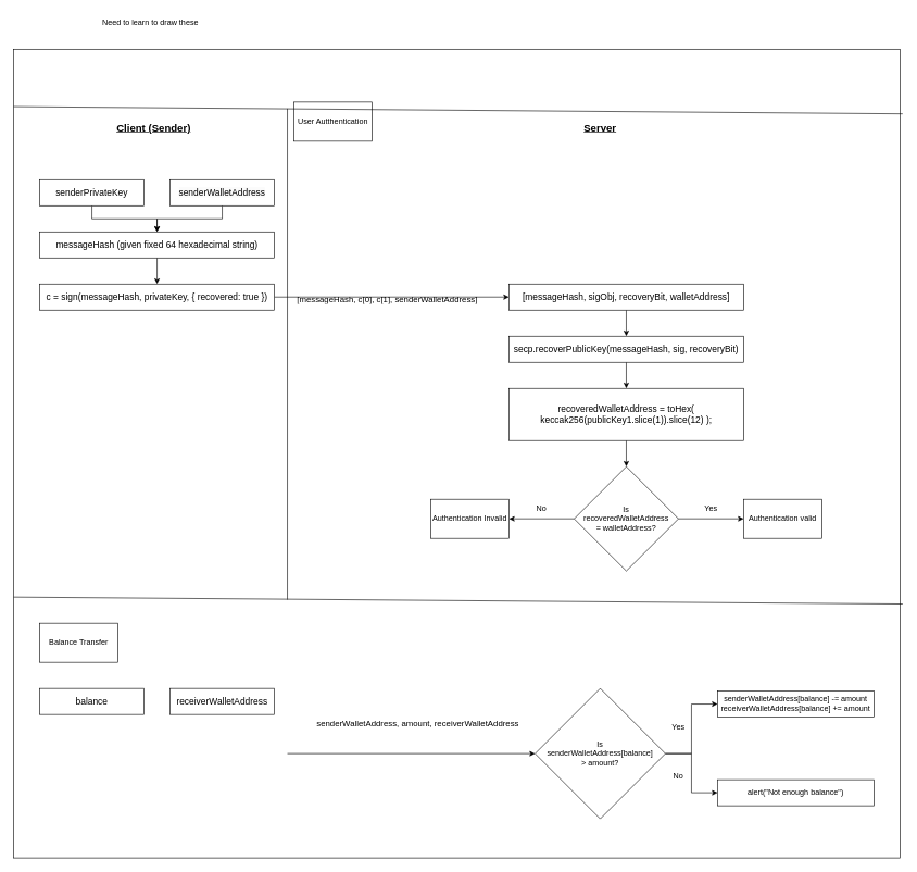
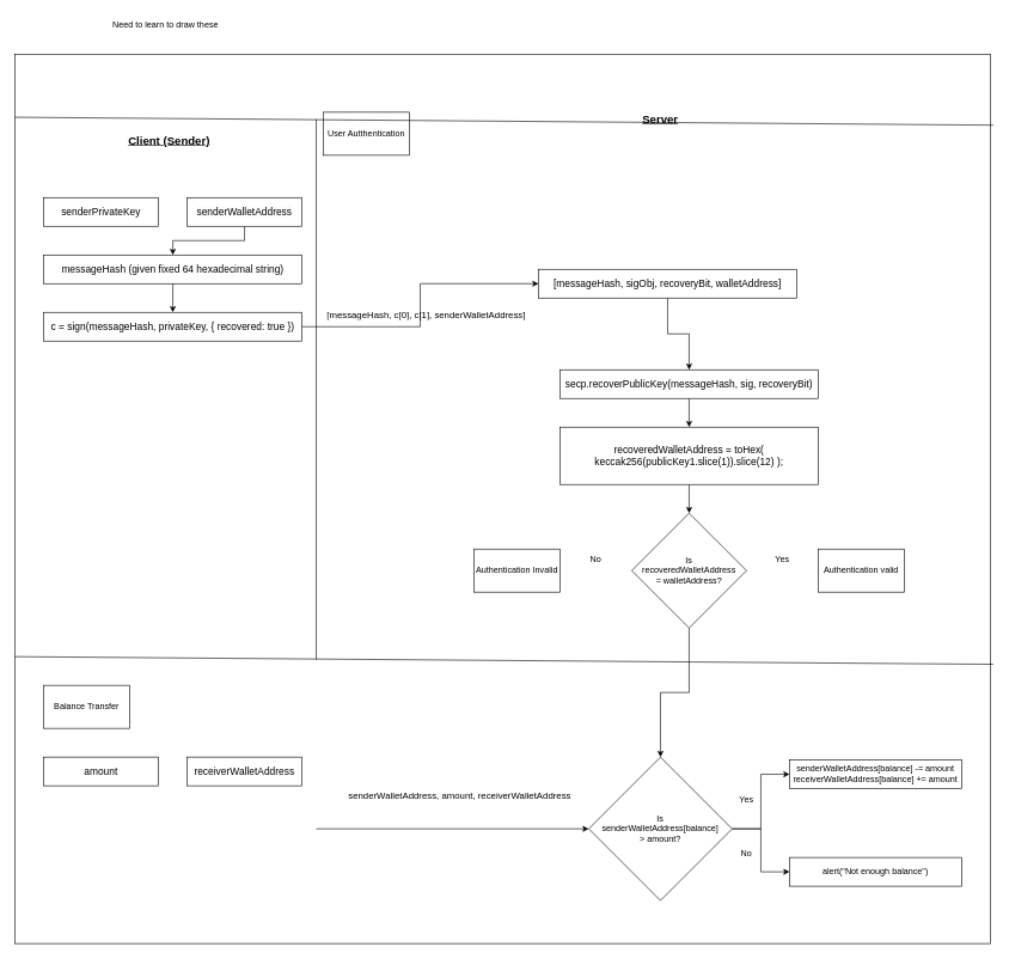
  <mxCell id="0" />
  <mxCell id="1" parent="0" />
  <mxCell id="2" value="" style="rounded=0;whiteSpace=wrap;html=1;strokeColor=default;fontFamily=Helvetica;fontSize=12;fontColor=default;fillColor=default;" vertex="1" parent="1"><mxGeometry x="20" y="75" width="1360" height="1240" as="geometry" /></mxCell>
- <mxCell id="3" value="" style="edgeStyle=orthogonalEdgeStyle;rounded=0;orthogonalLoop=1;jettySize=auto;html=1;fontSize=14;" edge="1" parent="1" source="4" target="9"><mxGeometry relative="1" as="geometry" /></mxCell>
  <mxCell id="4" value="senderPrivateKey" style="rounded=0;whiteSpace=wrap;html=1;fontSize=14;" vertex="1" parent="1"><mxGeometry y="275" width="160" height="40" as="geometry" x="60" /></mxCell>
  <mxCell id="5" value="&lt;font style=&quot;font-size: 16px;&quot;&gt;&lt;u style=&quot;font-size: 16px;&quot;&gt;&lt;b style=&quot;font-size: 16px;&quot;&gt;Client (Sender)&lt;/b&gt;&lt;/u&gt;&lt;/font&gt;" style="text;html=1;strokeColor=none;fillColor=none;align=center;verticalAlign=middle;whiteSpace=wrap;rounded=0;fontSize=16;" vertex="1" parent="1"><mxGeometry x="160" width="150" height="80" as="geometry" y="155" /></mxCell>
  <mxCell id="6" value="" style="edgeStyle=orthogonalEdgeStyle;rounded=0;orthogonalLoop=1;jettySize=auto;html=1;fontSize=14;" edge="1" parent="1" source="7" target="9"><mxGeometry relative="1" as="geometry" /></mxCell>
  <mxCell id="7" value="&lt;span style=&quot;color: rgb(0, 0, 0); font-family: Helvetica; font-size: 14px; font-style: normal; font-variant-ligatures: normal; font-variant-caps: normal; font-weight: 400; letter-spacing: normal; orphans: 2; text-align: center; text-indent: 0px; text-transform: none; widows: 2; word-spacing: 0px; -webkit-text-stroke-width: 0px; background-color: rgb(251, 251, 251); text-decoration-thickness: initial; text-decoration-style: initial; text-decoration-color: initial; float: none; display: inline !important;&quot;&gt;senderWalletAddress&lt;/span&gt;" style="rounded=0;whiteSpace=wrap;html=1;fontSize=14;" vertex="1" parent="1"><mxGeometry x="260" y="275" width="160" height="40" as="geometry" /></mxCell>
  <mxCell id="8" value="" style="edgeStyle=orthogonalEdgeStyle;rounded=0;orthogonalLoop=1;jettySize=auto;html=1;fontSize=14;" edge="1" parent="1" source="9" target="11"><mxGeometry relative="1" as="geometry" /></mxCell>
  <mxCell id="9" value="messageHash (given fixed 64 hexadecimal string)" style="rounded=0;whiteSpace=wrap;html=1;fontSize=14;" vertex="1" parent="1"><mxGeometry y="355" width="360" height="40" as="geometry" x="60" /></mxCell>
  <mxCell id="10" value="" style="edgeStyle=orthogonalEdgeStyle;rounded=0;orthogonalLoop=1;jettySize=auto;html=1;entryX=0;entryY=0.5;entryDx=0;entryDy=0;" edge="1" parent="1" source="11" target="15"><mxGeometry relative="1" as="geometry" /></mxCell>
  <mxCell id="11" value="c = sign(messageHash, privateKey, { recovered: true })" style="rounded=0;whiteSpace=wrap;html=1;fontSize=14;" vertex="1" parent="1"><mxGeometry y="435" width="360" height="40" as="geometry" x="60" /></mxCell>
- <mxCell id="12" value="&lt;font style=&quot;font-size: 16px;&quot;&gt;&lt;b style=&quot;font-size: 16px;&quot;&gt;&lt;u style=&quot;font-size: 16px;&quot;&gt;Server&lt;/u&gt;&lt;/b&gt;&lt;/font&gt;" style="text;html=1;strokeColor=none;fillColor=none;align=center;verticalAlign=middle;whiteSpace=wrap;rounded=0;fontSize=16;" vertex="1" parent="1"><mxGeometry x="860" width="120" height="80" as="geometry" y="155" /></mxCell>
- <mxCell id="13" value="&lt;br style=&quot;font-size: 13px;&quot;&gt;[messageHash, c[0], c[1], senderWalletAddress]" style="text;html=1;strokeColor=none;fillColor=none;spacing=5;spacingTop=-20;whiteSpace=wrap;overflow=hidden;rounded=0;fontSize=13;" vertex="1" parent="1"><mxGeometry x="450" y="445" width="300" height="30" as="geometry" /></mxCell>
+ <mxCell id="12" value="&lt;font style=&quot;font-size: 16px;&quot;&gt;&lt;b style=&quot;font-size: 16px;&quot;&gt;&lt;u style=&quot;font-size: 16px;&quot;&gt;Server&lt;/u&gt;&lt;/b&gt;&lt;/font&gt;" style="text;html=1;strokeColor=none;fillColor=none;align=center;verticalAlign=middle;whiteSpace=wrap;rounded=0;fontSize=16;" vertex="1" parent="1"><mxGeometry x="860" y="125" width="120" height="80" as="geometry" /></mxCell>
+ <mxCell id="13" value="&lt;br style=&quot;font-size: 13px;&quot;&gt;[messageHash, c[0], c[1], senderWalletAddress]" style="text;html=1;strokeColor=none;fillColor=none;spacing=5;spacingTop=-20;whiteSpace=wrap;overflow=hidden;rounded=0;fontSize=13;" vertex="1" parent="1"><mxGeometry x="450" y="425" width="300" height="30" as="geometry" /></mxCell>
  <mxCell id="14" value="" style="edgeStyle=orthogonalEdgeStyle;rounded=0;orthogonalLoop=1;jettySize=auto;html=1;fontSize=14;" edge="1" parent="1" source="15" target="17"><mxGeometry relative="1" as="geometry" /></mxCell>
- <mxCell id="15" value="[messageHash, sigObj, recoveryBit, walletAddress]" style="rounded=0;whiteSpace=wrap;html=1;fontSize=14;" vertex="1" parent="1"><mxGeometry x="780" y="435" width="360" height="40" as="geometry" /></mxCell>
+ <mxCell id="15" value="[messageHash, sigObj, recoveryBit, walletAddress]" style="rounded=0;whiteSpace=wrap;html=1;fontSize=14;" vertex="1" parent="1"><mxGeometry x="750" y="375" width="360" height="40" as="geometry" /></mxCell>
  <mxCell id="16" value="" style="edgeStyle=orthogonalEdgeStyle;rounded=0;orthogonalLoop=1;jettySize=auto;html=1;fontSize=14;" edge="1" parent="1" source="17" target="19"><mxGeometry relative="1" as="geometry" /></mxCell>
  <mxCell id="17" value="secp.recoverPublicKey(messageHash, sig, recoveryBit)" style="rounded=0;whiteSpace=wrap;html=1;fontSize=14;" vertex="1" parent="1"><mxGeometry x="780" y="515" width="360" height="40" as="geometry" /></mxCell>
  <mxCell id="18" value="" style="edgeStyle=orthogonalEdgeStyle;rounded=0;orthogonalLoop=1;jettySize=auto;html=1;fontFamily=Helvetica;fontSize=12;fontColor=default;" edge="1" parent="1" source="19" target="22"><mxGeometry relative="1" as="geometry" /></mxCell>
  <mxCell id="19" value="recoveredWalletAddress = toHex( keccak256(publicKey1.slice(1)).slice(12) );" style="rounded=0;whiteSpace=wrap;html=1;fontSize=14;" vertex="1" parent="1"><mxGeometry x="780" y="595" width="360" height="80" as="geometry" /></mxCell>
- <mxCell id="20" value="" style="edgeStyle=orthogonalEdgeStyle;rounded=0;orthogonalLoop=1;jettySize=auto;html=1;fontFamily=Helvetica;fontSize=12;fontColor=default;" edge="1" parent="1" source="22" target="23"><mxGeometry relative="1" as="geometry" /></mxCell>
- <mxCell id="21" value="" style="edgeStyle=orthogonalEdgeStyle;rounded=0;orthogonalLoop=1;jettySize=auto;html=1;fontFamily=Helvetica;fontSize=12;fontColor=default;" edge="1" parent="1" source="22" target="25"><mxGeometry relative="1" as="geometry" /></mxCell>
+ <mxCell id="20" value="" style="edgeStyle=orthogonalEdgeStyle;rounded=0;orthogonalLoop=1;jettySize=auto;html=1;fontFamily=Helvetica;fontSize=12;fontColor=default;" edge="1" parent="1" source="22" target="32"><mxGeometry relative="1" as="geometry" /></mxCell>
  <mxCell id="22" value="Is&lt;br&gt;recoveredWalletAddress&lt;br&gt;= walletAddress?" style="rhombus;whiteSpace=wrap;html=1;" vertex="1" parent="1"><mxGeometry x="880" y="715" width="160" height="160" as="geometry" /></mxCell>
  <mxCell id="23" value="Authentication valid" style="whiteSpace=wrap;html=1;" vertex="1" parent="1"><mxGeometry x="1140" y="765" width="120" height="60" as="geometry" /></mxCell>
  <mxCell id="24" value="Yes" style="text;html=1;strokeColor=none;fillColor=none;align=center;verticalAlign=middle;whiteSpace=wrap;rounded=0;fontSize=12;fontFamily=Helvetica;fontColor=default;" vertex="1" parent="1"><mxGeometry x="1060" y="765" width="60" height="30" as="geometry" /></mxCell>
  <mxCell id="25" value="Authentication Invalid" style="whiteSpace=wrap;html=1;" vertex="1" parent="1"><mxGeometry x="660" y="765" width="120" height="60" as="geometry" /></mxCell>
  <mxCell id="26" value="No" style="text;html=1;strokeColor=none;fillColor=none;align=center;verticalAlign=middle;whiteSpace=wrap;rounded=0;fontSize=12;fontFamily=Helvetica;fontColor=default;" vertex="1" parent="1"><mxGeometry x="800" y="765" width="60" height="30" as="geometry" /></mxCell>
  <mxCell id="27" value="&lt;br style=&quot;font-size: 13px;&quot;&gt;senderWalletAddress, amount, receiverWalletAddress" style="text;html=1;strokeColor=none;fillColor=none;spacing=5;spacingTop=-20;whiteSpace=wrap;overflow=hidden;rounded=0;fontSize=13;" vertex="1" parent="1"><mxGeometry x="480" y="1095" width="340" height="30" as="geometry" /></mxCell>
- <mxCell id="28" value="balance" style="rounded=0;whiteSpace=wrap;html=1;fontSize=14;" vertex="1" parent="1"><mxGeometry y="1055" width="160" height="40" as="geometry" x="60" /></mxCell>
+ <mxCell id="28" value="amount" style="rounded=0;whiteSpace=wrap;html=1;fontSize=14;" vertex="1" parent="1"><mxGeometry y="1055" width="160" height="40" as="geometry" x="60" /></mxCell>
  <mxCell id="29" value="receiverWalletAddress" style="rounded=0;whiteSpace=wrap;html=1;fontSize=14;" vertex="1" parent="1"><mxGeometry x="260" y="1055" width="160" height="40" as="geometry" /></mxCell>
  <mxCell id="30" value="" style="edgeStyle=orthogonalEdgeStyle;rounded=0;orthogonalLoop=1;jettySize=auto;html=1;fontFamily=Helvetica;fontSize=12;fontColor=default;" edge="1" parent="1" source="32" target="34"><mxGeometry relative="1" as="geometry"><Array as="points"><mxPoint x="1060" y="1155" /><mxPoint x="1060" y="1079" /></Array></mxGeometry></mxCell>
  <mxCell id="31" style="edgeStyle=orthogonalEdgeStyle;rounded=0;orthogonalLoop=1;jettySize=auto;html=1;fontFamily=Helvetica;fontSize=12;fontColor=default;entryX=0;entryY=0.5;entryDx=0;entryDy=0;" edge="1" parent="1" source="32" target="36"><mxGeometry relative="1" as="geometry"><mxPoint x="1090" y="1225" as="targetPoint" /></mxGeometry></mxCell>
  <mxCell id="32" value="Is&lt;br&gt;senderWalletAddress[balance] &lt;br&gt;&amp;gt; amount?" style="rhombus;whiteSpace=wrap;html=1;strokeColor=default;fontFamily=Helvetica;fontSize=12;fontColor=default;fillColor=default;" vertex="1" parent="1"><mxGeometry x="820" y="1055" width="200" height="200" as="geometry" /></mxCell>
  <mxCell id="33" value="" style="endArrow=classic;html=1;rounded=0;fontFamily=Helvetica;fontSize=12;fontColor=default;entryX=0;entryY=0.5;entryDx=0;entryDy=0;" edge="1" parent="1" target="32"><mxGeometry width="50" height="50" relative="1" as="geometry"><mxPoint x="440" y="1155" as="sourcePoint" /><mxPoint x="820" y="1035" as="targetPoint" /></mxGeometry></mxCell>
  <mxCell id="34" value="senderWalletAddress[balance] -= amount&lt;br&gt;receiverWalletAddress[balance] += amount" style="whiteSpace=wrap;html=1;" vertex="1" parent="1"><mxGeometry x="1100" y="1059" width="240" height="40" as="geometry" /></mxCell>
  <mxCell id="35" value="Yes" style="text;html=1;strokeColor=none;fillColor=none;align=center;verticalAlign=middle;whiteSpace=wrap;rounded=0;fontSize=12;fontFamily=Helvetica;fontColor=default;" vertex="1" parent="1"><mxGeometry x="1010" y="1099" width="60" height="30" as="geometry" /></mxCell>
  <mxCell id="36" value="alert(&quot;Not enough balance&quot;)" style="whiteSpace=wrap;html=1;" vertex="1" parent="1"><mxGeometry x="1100" y="1195" width="240" height="40" as="geometry" /></mxCell>
  <mxCell id="37" value="No" style="text;html=1;strokeColor=none;fillColor=none;align=center;verticalAlign=middle;whiteSpace=wrap;rounded=0;fontSize=12;fontFamily=Helvetica;fontColor=default;" vertex="1" parent="1"><mxGeometry x="1010" y="1175" width="60" height="30" as="geometry" /></mxCell>
  <mxCell id="38" value="" style="endArrow=none;html=1;rounded=0;fontFamily=Helvetica;fontSize=12;fontColor=default;" edge="1" parent="1"><mxGeometry width="50" height="50" relative="1" as="geometry"><mxPoint x="440" y="919" as="sourcePoint" /><mxPoint x="440" y="166" as="targetPoint" /></mxGeometry></mxCell>
  <mxCell id="39" value="User Autthentication" style="rounded=0;whiteSpace=wrap;html=1;strokeColor=default;fontFamily=Helvetica;fontSize=12;fontColor=default;fillColor=default;" vertex="1" parent="1"><mxGeometry x="450" y="156" width="120" height="60" as="geometry" /></mxCell>
  <mxCell id="40" value="Balance Transfer" style="rounded=0;whiteSpace=wrap;html=1;strokeColor=default;fontFamily=Helvetica;fontSize=12;fontColor=default;fillColor=default;" vertex="1" parent="1"><mxGeometry y="955" width="120" height="60" as="geometry" x="60" /></mxCell>
  <mxCell id="41" value="" style="endArrow=none;html=1;rounded=0;fontFamily=Helvetica;fontSize=12;fontColor=default;entryX=1.003;entryY=0.686;entryDx=0;entryDy=0;entryPerimeter=0;" edge="1" parent="1" target="2"><mxGeometry width="50" height="50" relative="1" as="geometry"><mxPoint x="20" y="915" as="sourcePoint" /><mxPoint x="-270" y="775" as="targetPoint" /></mxGeometry></mxCell>
  <mxCell id="42" value="" style="endArrow=none;html=1;rounded=0;fontFamily=Helvetica;fontSize=12;fontColor=default;entryX=1.003;entryY=0.686;entryDx=0;entryDy=0;entryPerimeter=0;" edge="1" parent="1"><mxGeometry width="50" height="50" relative="1" as="geometry"><mxPoint x="20" y="163" as="sourcePoint" /><mxPoint x="1384" y="174" as="targetPoint" /></mxGeometry></mxCell>
  <mxCell id="43" value="Need to learn to draw these" style="text;html=1;strokeColor=none;fillColor=none;align=center;verticalAlign=middle;whiteSpace=wrap;rounded=0;fontSize=12;fontFamily=Helvetica;fontColor=default;" vertex="1" parent="1"><mxGeometry x="100" y="20" width="260" height="30" as="geometry" /></mxCell>
